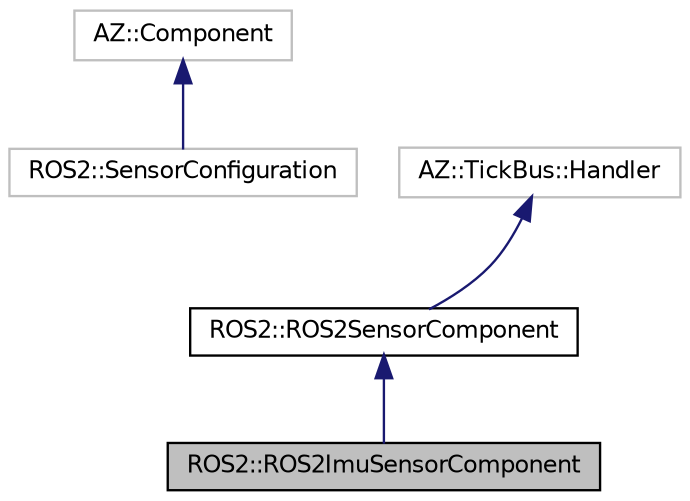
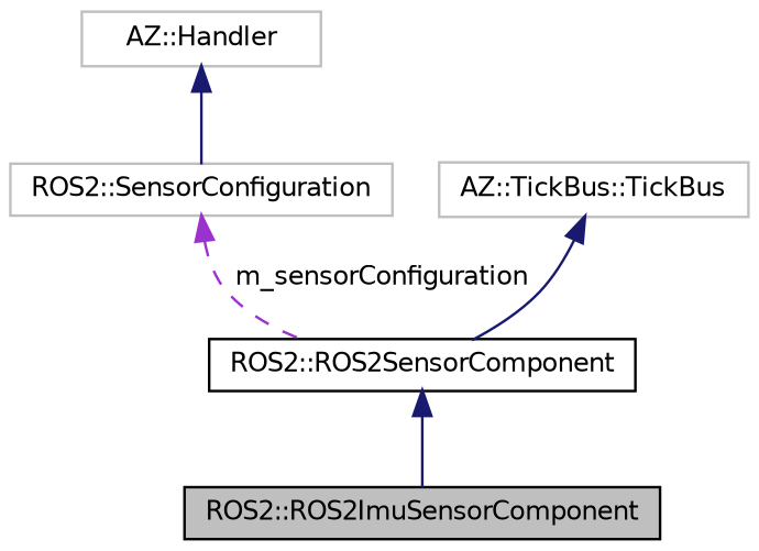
  digraph {
    node [color=grey75 fillcolor=white fontname=Helvetica fontsize=10 shape=record style=filled]
    edge [color=midnightblue dir=back fontname=Helvetica fontsize=10 labelfontname=Helvetica labelfontsize=10 style=solid]
    n1 [color=black fillcolor=grey75 fontcolor=black height=0.2 label="ROS2::ROS2ImuSensorComponent" width=0.4]
    n2 [color=black height=0.2 label="ROS2::ROS2SensorComponent" width=0.4]
-   n3 [height=0.2 label="AZ::Component" width=0.4]
+   n3 [height=0.2 label="AZ::Handler" width=0.4]
    n4 [height=0.2 label="ROS2::SensorConfiguration" width=0.4]
-   n5 [height=0.2 label="AZ::TickBus::Handler" width=0.4]
+   n5 [height=0.2 label="AZ::TickBus::TickBus" width=0.4]
    n2 -> n1
    n3 -> n4
+   n4 -> n2 [color=darkorchid3 label=" m_sensorConfiguration" style=dashed]
    n5 -> n2
  }
